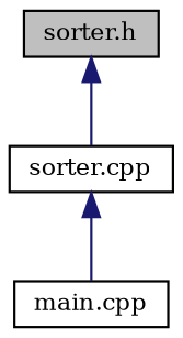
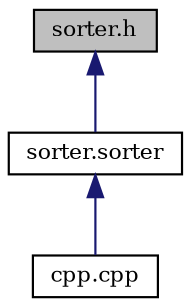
  digraph {
    fontname="DejaVu Serif"
    node [color=black fillcolor=white fontname="DejaVu Serif" fontsize=10 shape=record style=filled]
    edge [color=midnightblue dir=back fontname="DejaVu Serif" fontsize=10 labelfontname=Helvetica labelfontsize=10 style=solid]
    n1 [fillcolor=grey75 fontcolor=black height=0.2 label="sorter.h" width=0.4]
-   n2 [height=0.2 label="sorter.cpp" width=0.4]
-   n3 [height=0.2 label="main.cpp" width=0.4]
+   n2 [height=0.2 label="sorter.sorter" width=0.4]
+   n3 [height=0.2 label="cpp.cpp" width=0.4]
    n1 -> n2
    n2 -> n3
  }
